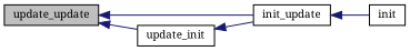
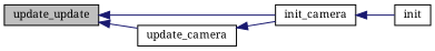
  digraph {
    fontname="Noto Serif"
    rankdir=LR
    node [color=black fillcolor=white fontname="Noto Serif" fontsize=10 shape=record style=filled]
    edge [color=midnightblue dir=back fontname="Noto Serif" fontsize=10 labelfontname=Helvetica labelfontsize=10 style=solid]
    n1 [fillcolor=grey75 fontcolor=black height=0.2 label=update_update width=0.4]
-   n2 [height=0.2 label=init_update width=0.4]
-   n3 [height=0.2 label=update_init width=0.4]
+   n2 [height=0.2 label=init_camera width=0.4]
+   n3 [height=0.2 label=update_camera width=0.4]
    n4 [height=0.2 label=init width=0.4]
    n1 -> n2
    n1 -> n3
    n2 -> n4
    n3 -> n2
  }
